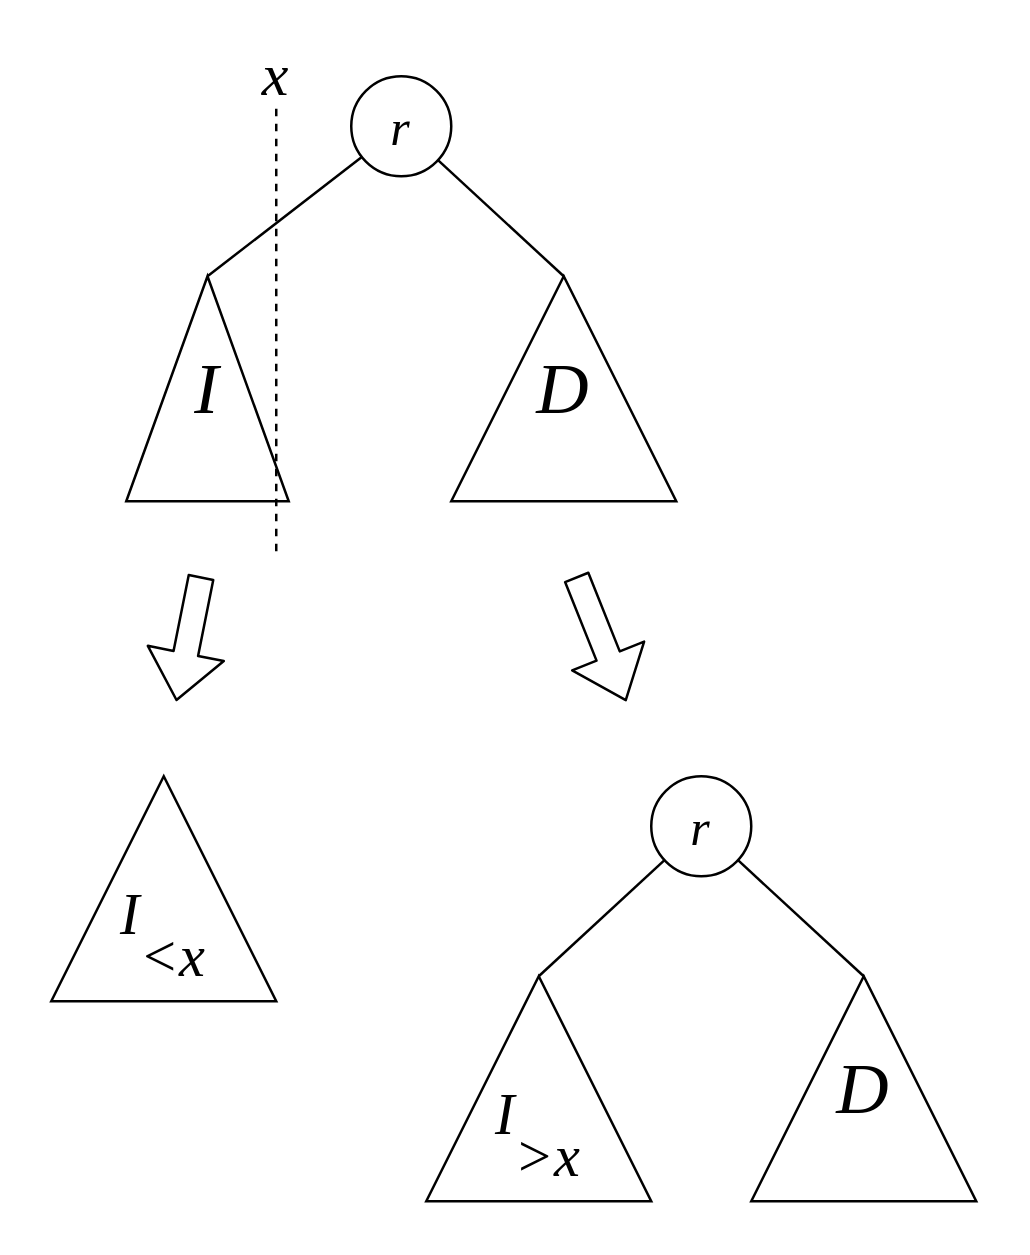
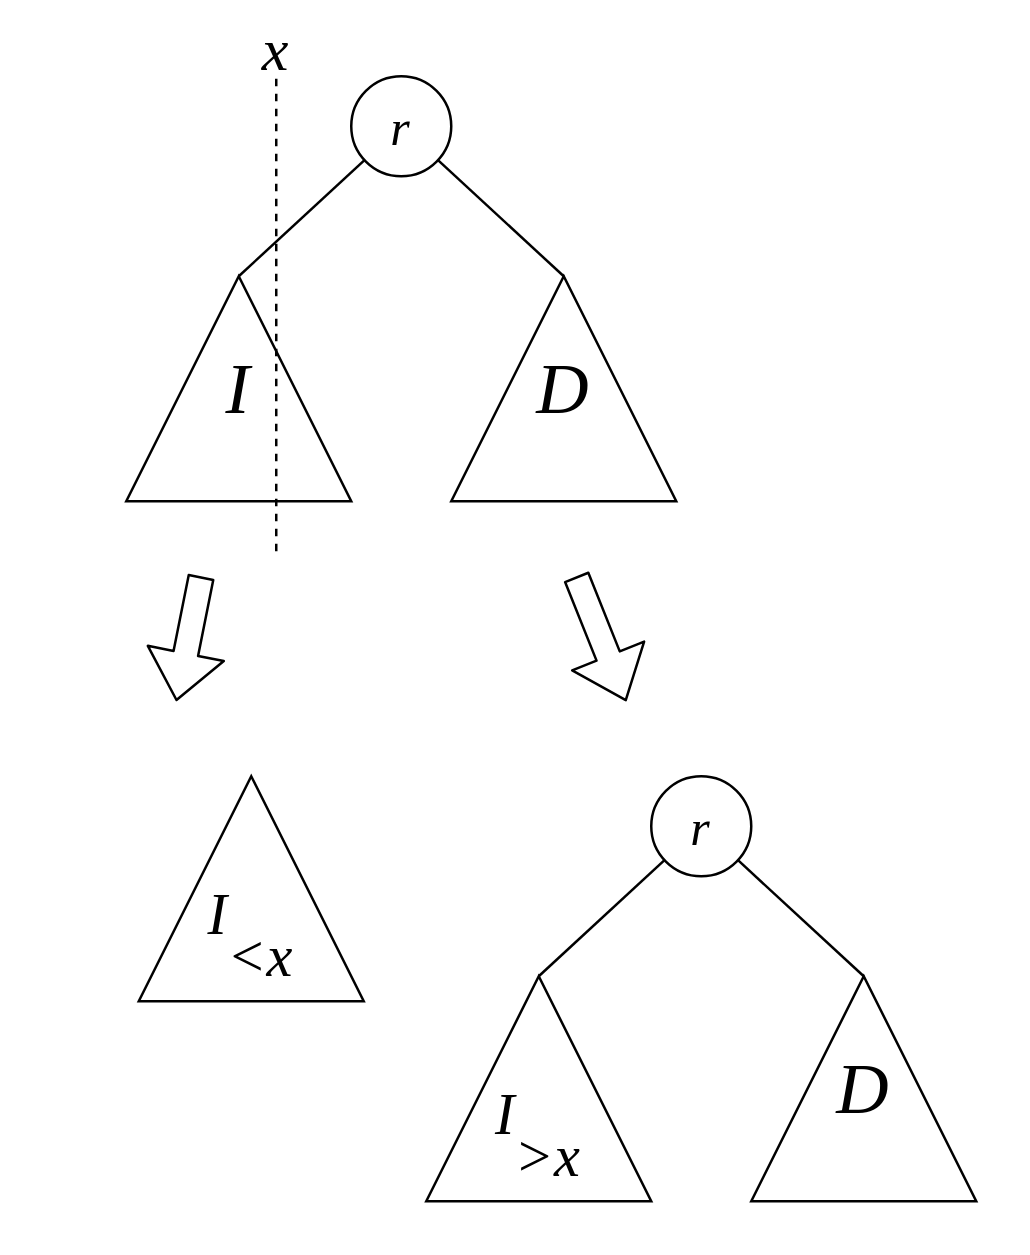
  <mxCell id="0" />
  <mxCell id="1" parent="0" />
  <mxCell id="2" value="&lt;font style=&quot;font-size: 20px&quot; face=&quot;Times New Roman&quot;&gt;&lt;i&gt;r&lt;/i&gt;&lt;/font&gt;" style="ellipse;whiteSpace=wrap;html=1;aspect=fixed;" vertex="1" parent="1"><mxGeometry x="140" y="30" width="40" height="40" as="geometry" /></mxCell>
- <mxCell id="3" value="&lt;font face=&quot;Times New Roman&quot; size=&quot;1&quot;&gt;&lt;i style=&quot;font-size: 29px&quot;&gt;I&lt;/i&gt;&lt;/font&gt;" style="triangle;whiteSpace=wrap;html=1;direction=north;" vertex="1" parent="1"><mxGeometry x="50" y="110" width="65" height="90" as="geometry" /></mxCell>
+ <mxCell id="3" value="&lt;font face=&quot;Times New Roman&quot; size=&quot;1&quot;&gt;&lt;i style=&quot;font-size: 29px&quot;&gt;I&lt;/i&gt;&lt;/font&gt;" style="triangle;whiteSpace=wrap;html=1;direction=north;" vertex="1" parent="1"><mxGeometry x="50" y="110" width="90" height="90" as="geometry" /></mxCell>
  <mxCell id="4" value="&lt;font face=&quot;Times New Roman&quot; size=&quot;1&quot;&gt;&lt;i style=&quot;font-size: 29px&quot;&gt;D&lt;/i&gt;&lt;/font&gt;" style="triangle;whiteSpace=wrap;html=1;direction=north;" vertex="1" parent="1"><mxGeometry x="180" y="110" width="90" height="90" as="geometry" /></mxCell>
  <mxCell id="5" value="" style="endArrow=none;html=1;exitX=1;exitY=0.5;exitDx=0;exitDy=0;" edge="1" parent="1" source="3" target="2"><mxGeometry width="50" height="50" relative="1" as="geometry"><mxPoint x="410" y="350" as="sourcePoint" /><mxPoint x="460" y="300" as="targetPoint" /></mxGeometry></mxCell>
  <mxCell id="6" value="" style="endArrow=none;html=1;exitX=1;exitY=0.5;exitDx=0;exitDy=0;" edge="1" parent="1" source="4" target="2"><mxGeometry width="50" height="50" relative="1" as="geometry"><mxPoint x="420" y="350" as="sourcePoint" /><mxPoint x="470" y="300" as="targetPoint" /></mxGeometry></mxCell>
  <mxCell id="7" value="" style="shape=flexArrow;endArrow=classic;html=1;" edge="1" parent="1"><mxGeometry width="50" height="50" relative="1" as="geometry"><mxPoint x="80" y="230" as="sourcePoint" /><mxPoint x="70" y="280" as="targetPoint" /></mxGeometry></mxCell>
- <mxCell id="8" value="&lt;font face=&quot;Times New Roman&quot;&gt;&lt;span style=&quot;font-size: 28px&quot;&gt;&lt;i&gt;&lt;sup&gt;&lt;br style=&quot;font-size: 28px&quot;&gt;I&lt;/sup&gt;&lt;sub&gt;&amp;lt;x&lt;/sub&gt;&lt;/i&gt;&lt;/span&gt;&lt;/font&gt;" style="triangle;whiteSpace=wrap;html=1;direction=north;" vertex="1" parent="1"><mxGeometry y="310" width="90" height="90" as="geometry" x="20" /></mxCell>
+ <mxCell id="8" value="&lt;font face=&quot;Times New Roman&quot;&gt;&lt;span style=&quot;font-size: 28px&quot;&gt;&lt;i&gt;&lt;sup&gt;&lt;br style=&quot;font-size: 28px&quot;&gt;I&lt;/sup&gt;&lt;sub&gt;&amp;lt;x&lt;/sub&gt;&lt;/i&gt;&lt;/span&gt;&lt;/font&gt;" style="triangle;whiteSpace=wrap;html=1;direction=north;" vertex="1" parent="1"><mxGeometry x="55" y="310" width="90" height="90" as="geometry" /></mxCell>
  <mxCell id="9" value="&lt;font style=&quot;font-size: 20px&quot; face=&quot;Times New Roman&quot;&gt;&lt;i&gt;r&lt;/i&gt;&lt;/font&gt;" style="ellipse;whiteSpace=wrap;html=1;aspect=fixed;" vertex="1" parent="1"><mxGeometry x="260" y="310" width="40" height="40" as="geometry" /></mxCell>
  <mxCell id="10" value="&lt;font face=&quot;Times New Roman&quot; size=&quot;1&quot;&gt;&lt;i style=&quot;font-size: 29px&quot;&gt;D&lt;/i&gt;&lt;/font&gt;" style="triangle;whiteSpace=wrap;html=1;direction=north;" vertex="1" parent="1"><mxGeometry x="300" y="390" width="90" height="90" as="geometry" /></mxCell>
  <mxCell id="11" value="" style="endArrow=none;html=1;exitX=1;exitY=0.5;exitDx=0;exitDy=0;" edge="1" target="9" parent="1"><mxGeometry width="50" height="50" relative="1" as="geometry"><mxPoint x="215" y="390" as="sourcePoint" /><mxPoint x="580" y="580" as="targetPoint" /></mxGeometry></mxCell>
  <mxCell id="12" value="" style="endArrow=none;html=1;exitX=1;exitY=0.5;exitDx=0;exitDy=0;" edge="1" source="10" target="9" parent="1"><mxGeometry width="50" height="50" relative="1" as="geometry"><mxPoint x="540" y="630" as="sourcePoint" /><mxPoint x="590" y="580" as="targetPoint" /></mxGeometry></mxCell>
  <mxCell id="13" value="" style="shape=flexArrow;endArrow=classic;html=1;" edge="1" parent="1"><mxGeometry width="50" height="50" relative="1" as="geometry"><mxPoint x="230" y="230" as="sourcePoint" /><mxPoint x="250" y="280" as="targetPoint" /></mxGeometry></mxCell>
  <mxCell id="14" value="" style="endArrow=none;dashed=1;html=1;" edge="1" parent="1" target="15"><mxGeometry width="50" height="50" relative="1" as="geometry"><mxPoint x="110" y="220" as="sourcePoint" /><mxPoint x="110" y="30" as="targetPoint" /></mxGeometry></mxCell>
- <mxCell id="15" value="&lt;font face=&quot;Times New Roman&quot; size=&quot;1&quot;&gt;&lt;i style=&quot;font-size: 24px&quot;&gt;x&lt;/i&gt;&lt;/font&gt;" style="text;html=1;strokeColor=none;fillColor=none;align=center;verticalAlign=middle;whiteSpace=wrap;rounded=0;" vertex="1" parent="1"><mxGeometry x="90" y="20" width="40" height="20" as="geometry" /></mxCell>
+ <mxCell id="15" value="&lt;font face=&quot;Times New Roman&quot; size=&quot;1&quot;&gt;&lt;i style=&quot;font-size: 24px&quot;&gt;x&lt;/i&gt;&lt;/font&gt;" style="text;html=1;strokeColor=none;fillColor=none;align=center;verticalAlign=middle;whiteSpace=wrap;rounded=0;" vertex="1" parent="1"><mxGeometry x="90" y="10" width="40" height="20" as="geometry" /></mxCell>
  <mxCell id="16" value="&lt;font face=&quot;Times New Roman&quot;&gt;&lt;span style=&quot;font-size: 28px&quot;&gt;&lt;i&gt;&lt;sup&gt;&lt;br style=&quot;font-size: 28px&quot;&gt;I&lt;/sup&gt;&lt;sub&gt;&amp;gt;x&lt;/sub&gt;&lt;/i&gt;&lt;/span&gt;&lt;/font&gt;" style="triangle;whiteSpace=wrap;html=1;direction=north;" vertex="1" parent="1"><mxGeometry x="170" y="390" width="90" height="90" as="geometry" /></mxCell>
